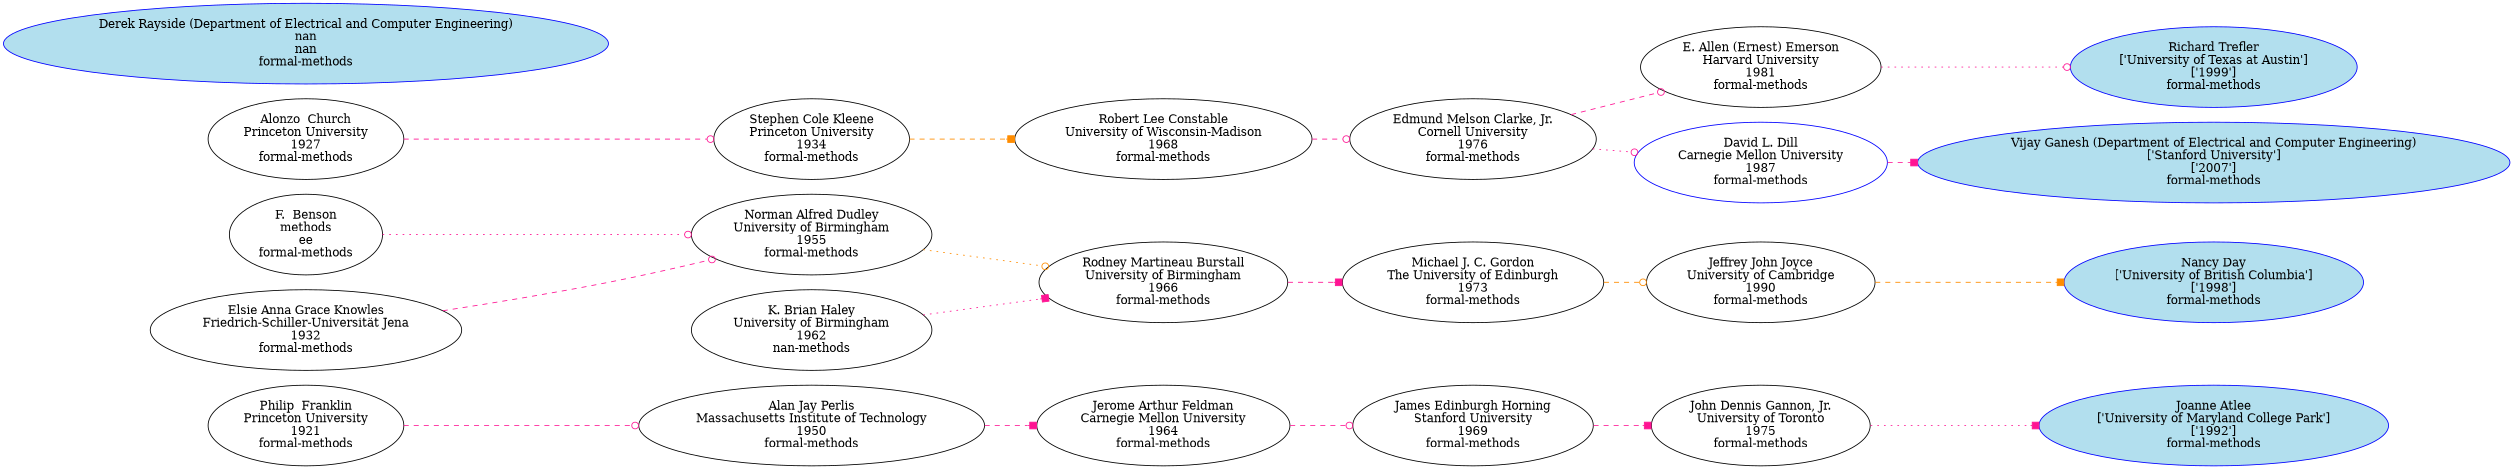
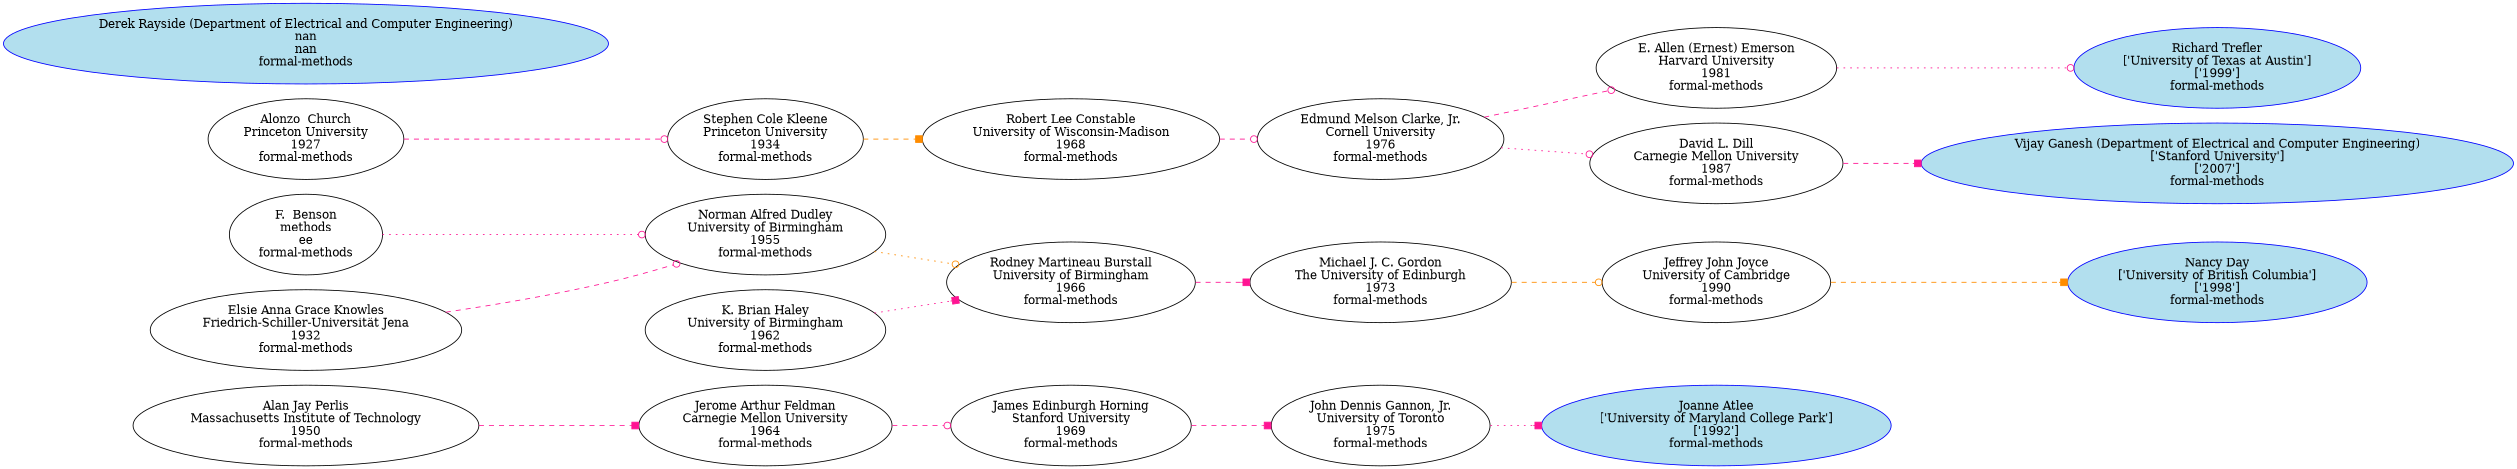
  digraph {
    rankdir=LR
    edge [arrowhead=odot color=deeppink style=dashed]
    n1 [color=blue fillcolor=lightblue2 label="Joanne Atlee\n['University of Maryland College Park']\n['1992']\nformal-methods" style=filled]
    n2 [color=blue fillcolor=lightblue2 label="Nancy Day\n['University of British Columbia']\n['1998']\nformal-methods" style=filled]
    n3 [color=blue fillcolor=lightblue2 label="Richard Trefler\n['University of Texas at Austin']\n['1999']\nformal-methods" style=filled]
    n4 [color=blue fillcolor=lightblue2 label="Vijay Ganesh (Department of Electrical and Computer Engineering)\n['Stanford University']\n['2007']\nformal-methods" style=filled]
    n5 [color=blue fillcolor=lightblue2 label="Derek Rayside (Department of Electrical and Computer Engineering)\nnan\nnan\nformal-methods" style=filled]
    n6 [label="John Dennis Gannon, Jr.\nUniversity of Toronto\n1975\nformal-methods"]
    n7 [label="Jeffrey John Joyce\nUniversity of Cambridge\n1990\nformal-methods"]
    n8 [label="E. Allen (Ernest) Emerson\nHarvard University\n1981\nformal-methods"]
-   n9 [label="David L. Dill\nCarnegie Mellon University\n1987\nformal-methods" color=blue]
+   n9 [label="David L. Dill\nCarnegie Mellon University\n1987\nformal-methods"]
    n10 [label="James Edinburgh Horning\nStanford University\n1969\nformal-methods"]
    n11 [label="Michael J. C. Gordon\nThe University of Edinburgh\n1973\nformal-methods"]
    n12 [label="Edmund Melson Clarke, Jr.\nCornell University\n1976\nformal-methods"]
    n13 [label="Jerome Arthur Feldman\nCarnegie Mellon University\n1964\nformal-methods"]
    n14 [label="Rodney Martineau Burstall\nUniversity of Birmingham\n1966\nformal-methods"]
    n15 [label="Robert Lee Constable\nUniversity of Wisconsin-Madison\n1968\nformal-methods"]
    n16 [label="Alan Jay Perlis\nMassachusetts Institute of Technology\n1950\nformal-methods"]
    n17 [label="Norman Alfred Dudley\nUniversity of Birmingham\n1955\nformal-methods"]
-   n18 [label="K. Brian Haley\nUniversity of Birmingham\n1962\nnan-methods"]
+   n18 [label="K. Brian Haley\nUniversity of Birmingham\n1962\nformal-methods"]
    n19 [label="Stephen Cole Kleene\nPrinceton University\n1934\nformal-methods"]
-   n20 [label="Philip  Franklin\nPrinceton University\n1921\nformal-methods"]
    n21 [label="F.  Benson\nmethods\nee\nformal-methods"]
    n22 [label="Elsie Anna Grace Knowles\nFriedrich-Schiller-Universität Jena\n1932\nformal-methods"]
    n23 [label="Alonzo  Church\nPrinceton University\n1927\nformal-methods"]
    n6 -> n1 [arrowhead=box style=dotted]
    n7 -> n2 [arrowhead=box color=darkorange]
    n8 -> n3 [style=dotted]
    n9 -> n4 [arrowhead=box]
    n10 -> n6 [arrowhead=box]
    n11 -> n7 [color=darkorange]
    n12 -> n8
    n12 -> n9 [style=dotted]
    n13 -> n10
    n14 -> n11 [arrowhead=box]
    n15 -> n12
    n16 -> n13 [arrowhead=box]
    n17 -> n14 [color=darkorange style=dotted]
    n18 -> n14 [arrowhead=box style=dotted]
    n19 -> n15 [arrowhead=box color=darkorange]
-   n20 -> n16
    n21 -> n17 [style=dotted]
    n22 -> n17
    n23 -> n19
  }
